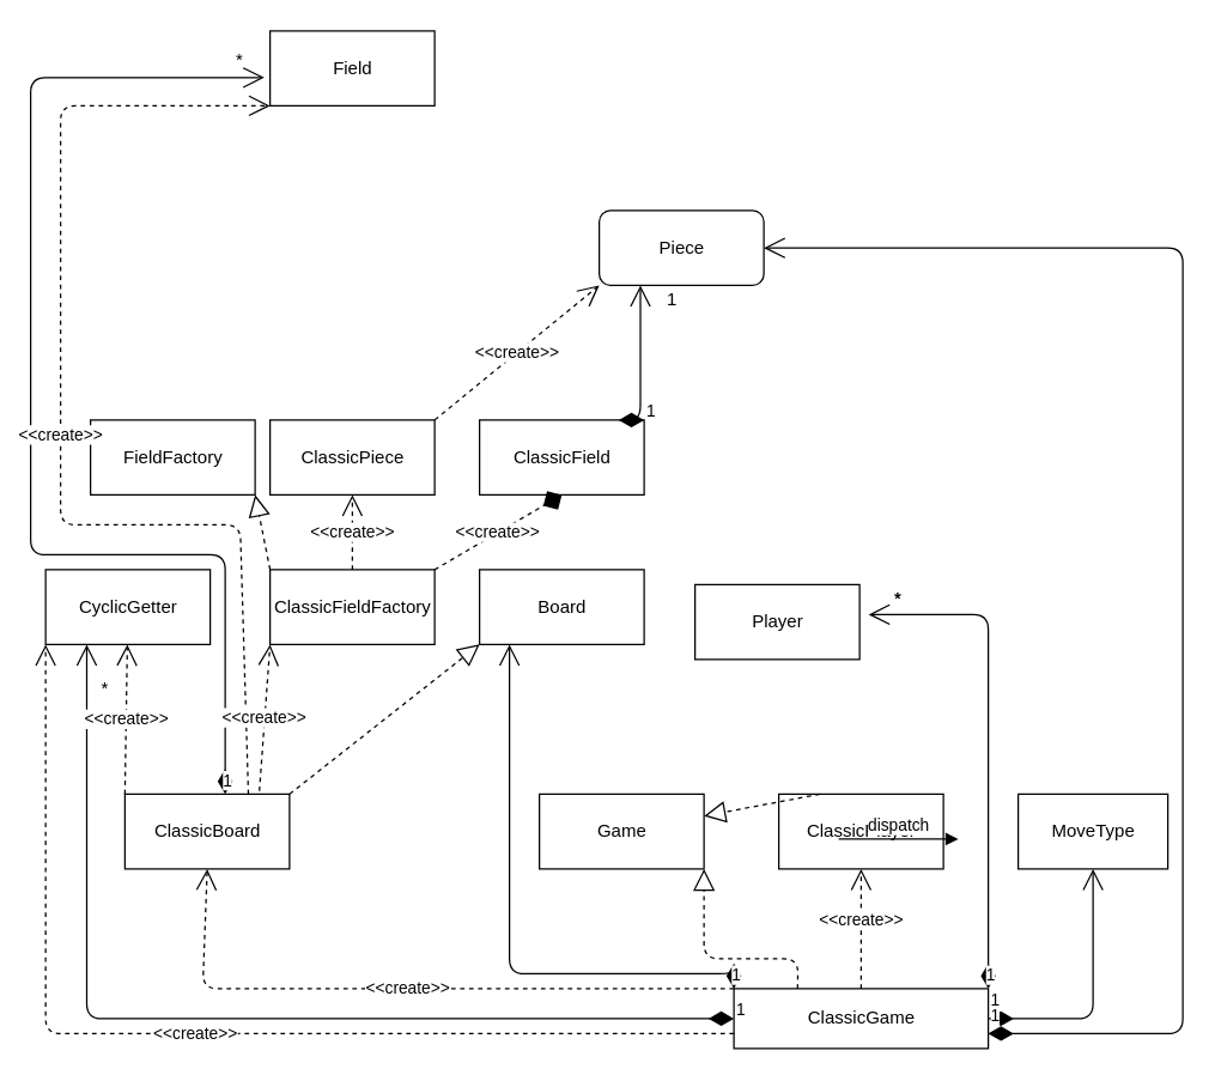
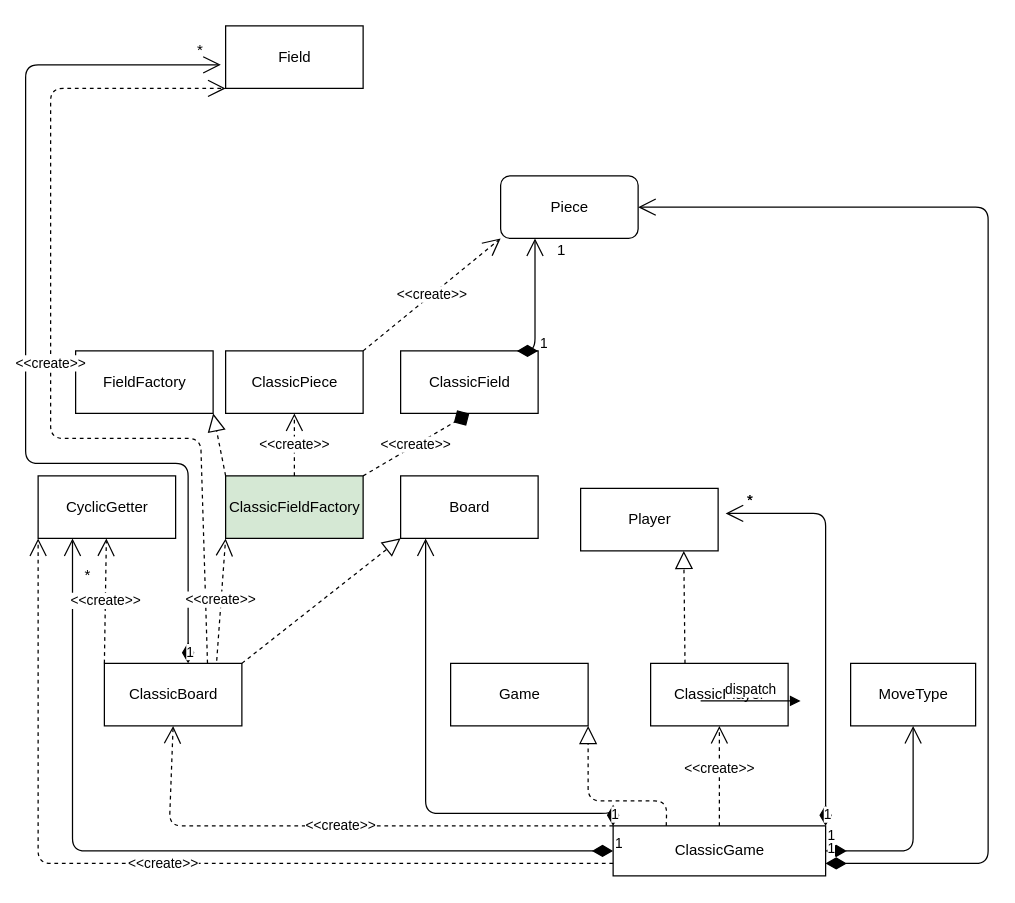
  <mxCell id="0" />
  <mxCell id="1" parent="0" />
  <mxCell id="2" value="ClassicGame" style="html=1;" vertex="1" parent="1"><mxGeometry x="490" y="660" width="170" height="40" as="geometry" /></mxCell>
  <mxCell id="3" value="MoveType" style="html=1;" vertex="1" parent="1"><mxGeometry x="680" y="530" width="100" height="50" as="geometry" /></mxCell>
  <mxCell id="4" value="1" style="endArrow=open;html=1;endSize=12;startArrow=diamondThin;startSize=14;startFill=1;edgeStyle=orthogonalEdgeStyle;align=left;verticalAlign=bottom;exitX=1;exitY=0.5;exitDx=0;exitDy=0;entryX=0.5;entryY=1;entryDx=0;entryDy=0;" edge="1" parent="1" source="2" target="3"><mxGeometry x="-1" y="3" relative="1" as="geometry"><mxPoint x="700" y="580" as="sourcePoint" /><mxPoint x="860" y="580" as="targetPoint" /></mxGeometry></mxCell>
  <mxCell id="5" value="ClassicPlayer" style="html=1;" vertex="1" parent="1"><mxGeometry x="520" y="530" width="110" height="50" as="geometry" /></mxCell>
  <mxCell id="6" value="Game" style="html=1;" vertex="1" parent="1"><mxGeometry x="360" y="530" width="110" height="50" as="geometry" /></mxCell>
  <mxCell id="7" value="&amp;lt;&amp;lt;create&amp;gt;&amp;gt;" style="endArrow=open;endSize=12;dashed=1;html=1;exitX=0.5;exitY=0;exitDx=0;exitDy=0;entryX=0.5;entryY=1;entryDx=0;entryDy=0;" edge="1" parent="1" source="2" target="5"><mxGeometry x="0.143" width="160" relative="1" as="geometry"><mxPoint x="500" y="580" as="sourcePoint" /><mxPoint x="660" y="580" as="targetPoint" /><mxPoint as="offset" /></mxGeometry></mxCell>
  <mxCell id="8" value="Player" style="html=1;" vertex="1" parent="1"><mxGeometry x="464" y="390" width="110" height="50" as="geometry" /></mxCell>
- <mxCell id="9" value="" style="endArrow=block;dashed=1;endFill=0;endSize=12;html=1;exitX=0.25;exitY=0;exitDx=0;exitDy=0;" edge="1" parent="1" source="5" target="6"><mxGeometry width="160" relative="1" as="geometry"><mxPoint x="603" y="530" as="sourcePoint" /><mxPoint x="710" y="580" as="targetPoint" /></mxGeometry></mxCell>
+ <mxCell id="9" value="" style="endArrow=block;dashed=1;endFill=0;endSize=12;html=1;entryX=0.75;entryY=1;entryDx=0;entryDy=0;exitX=0.25;exitY=0;exitDx=0;exitDy=0;" edge="1" parent="1" source="5" target="8"><mxGeometry width="160" relative="1" as="geometry"><mxPoint x="603" y="530" as="sourcePoint" /><mxPoint x="710" y="580" as="targetPoint" /></mxGeometry></mxCell>
  <mxCell id="10" value="*" style="text;html=1;strokeColor=none;fillColor=none;align=center;verticalAlign=middle;whiteSpace=wrap;rounded=0;" vertex="1" parent="1"><mxGeometry x="580" y="390" width="40" height="20" as="geometry" /></mxCell>
  <mxCell id="11" value="" style="endArrow=block;dashed=1;endFill=0;endSize=12;html=1;exitX=0.25;exitY=0;exitDx=0;exitDy=0;entryX=1;entryY=1;entryDx=0;entryDy=0;" edge="1" parent="1" source="2" target="6"><mxGeometry width="160" relative="1" as="geometry"><mxPoint x="450" y="580" as="sourcePoint" /><mxPoint x="610" y="580" as="targetPoint" /><Array as="points"><mxPoint x="533" y="640" /><mxPoint x="470" y="640" /></Array></mxGeometry></mxCell>
  <mxCell id="12" value="Board" style="html=1;" vertex="1" parent="1"><mxGeometry x="320" y="380" width="110" height="50" as="geometry" /></mxCell>
  <mxCell id="13" value="ClassicBoard" style="html=1;" vertex="1" parent="1"><mxGeometry x="83" y="530" width="110" height="50" as="geometry" /></mxCell>
- <mxCell id="14" value="ClassicFieldFactory" style="html=1;" vertex="1" parent="1"><mxGeometry x="180" y="380" width="110" height="50" as="geometry" /></mxCell>
+ <mxCell id="14" value="ClassicFieldFactory" style="html=1;fillColor=#d5e8d4;" vertex="1" parent="1"><mxGeometry x="180" y="380" width="110" height="50" as="geometry" /></mxCell>
  <mxCell id="15" value="CyclicGetter" style="html=1;" vertex="1" parent="1"><mxGeometry x="30" y="380" width="110" height="50" as="geometry" /></mxCell>
  <mxCell id="16" value="Piece" style="html=1;rounded=1;" vertex="1" parent="1"><mxGeometry x="400" y="140" width="110" height="50" as="geometry" /></mxCell>
  <mxCell id="17" value="ClassicPiece" style="html=1;" vertex="1" parent="1"><mxGeometry x="180" y="280" width="110" height="50" as="geometry" /></mxCell>
  <mxCell id="18" value="ClassicField" style="html=1;" vertex="1" parent="1"><mxGeometry x="320" y="280" width="110" height="50" as="geometry" /></mxCell>
  <mxCell id="19" value="FieldFactory" style="html=1;" vertex="1" parent="1"><mxGeometry x="60" y="280" width="110" height="50" as="geometry" /></mxCell>
  <mxCell id="20" value="Field" style="html=1;" vertex="1" parent="1"><mxGeometry x="180" y="20" width="110" height="50" as="geometry" /></mxCell>
  <mxCell id="21" value="&amp;lt;&amp;lt;create&amp;gt;&amp;gt;" style="endArrow=open;endSize=12;dashed=1;html=1;exitX=0;exitY=0.75;exitDx=0;exitDy=0;entryX=0;entryY=1;entryDx=0;entryDy=0;" edge="1" parent="1" source="2" target="15"><mxGeometry width="160" relative="1" as="geometry"><mxPoint x="120" y="700" as="sourcePoint" /><mxPoint x="280" y="700" as="targetPoint" /><Array as="points"><mxPoint x="30" y="690" /></Array></mxGeometry></mxCell>
  <mxCell id="22" value="1" style="endArrow=open;html=1;endSize=12;startArrow=diamondThin;startSize=14;startFill=1;edgeStyle=orthogonalEdgeStyle;align=left;verticalAlign=bottom;entryX=0.25;entryY=1;entryDx=0;entryDy=0;exitX=0;exitY=0.5;exitDx=0;exitDy=0;" edge="1" parent="1" source="2" target="15"><mxGeometry x="-1" y="3" relative="1" as="geometry"><mxPoint x="420" y="660" as="sourcePoint" /><mxPoint x="260" y="760" as="targetPoint" /></mxGeometry></mxCell>
  <mxCell id="23" value="*" style="text;html=1;strokeColor=none;fillColor=none;align=center;verticalAlign=middle;whiteSpace=wrap;rounded=0;" vertex="1" parent="1"><mxGeometry x="580" y="390" width="40" height="20" as="geometry" /></mxCell>
  <mxCell id="24" value="*" style="text;html=1;strokeColor=none;fillColor=none;align=center;verticalAlign=middle;whiteSpace=wrap;rounded=0;" vertex="1" parent="1"><mxGeometry x="50" y="450" width="40" height="20" as="geometry" /></mxCell>
  <mxCell id="25" value="&amp;lt;&amp;lt;create&amp;gt;&amp;gt;" style="endArrow=open;endSize=12;dashed=1;html=1;exitX=0;exitY=0;exitDx=0;exitDy=0;entryX=0.5;entryY=1;entryDx=0;entryDy=0;" edge="1" parent="1" source="2" target="13"><mxGeometry width="160" relative="1" as="geometry"><mxPoint x="250" y="670" as="sourcePoint" /><mxPoint x="410" y="670" as="targetPoint" /><Array as="points"><mxPoint x="135" y="660" /></Array></mxGeometry></mxCell>
  <mxCell id="26" value="1" style="endArrow=open;html=1;endSize=12;startArrow=diamondThin;startSize=14;startFill=1;edgeStyle=orthogonalEdgeStyle;align=left;verticalAlign=bottom;exitX=0;exitY=0;exitDx=0;exitDy=0;" edge="1" parent="1" source="2"><mxGeometry x="-1" y="3" relative="1" as="geometry"><mxPoint x="520" y="760" as="sourcePoint" /><mxPoint x="340" y="430" as="targetPoint" /><Array as="points"><mxPoint x="490" y="650" /><mxPoint x="340" y="650" /><mxPoint x="340" y="430" /></Array></mxGeometry></mxCell>
  <mxCell id="27" value="1" style="endArrow=open;html=1;endSize=12;startArrow=diamondThin;startSize=14;startFill=1;edgeStyle=orthogonalEdgeStyle;align=left;verticalAlign=bottom;exitX=1;exitY=0;exitDx=0;exitDy=0;entryX=0;entryY=1;entryDx=0;entryDy=0;" edge="1" parent="1" source="2" target="23"><mxGeometry x="-1" y="3" relative="1" as="geometry"><mxPoint x="620" y="470" as="sourcePoint" /><mxPoint x="660" y="510" as="targetPoint" /><Array as="points"><mxPoint x="660" y="410" /></Array></mxGeometry></mxCell>
  <mxCell id="28" value="&amp;lt;&amp;lt;create&amp;gt;&amp;gt;" style="endArrow=open;endSize=12;dashed=1;html=1;exitX=0;exitY=0;exitDx=0;exitDy=0;" edge="1" parent="1" source="13" target="15"><mxGeometry width="160" relative="1" as="geometry"><mxPoint x="110" y="550" as="sourcePoint" /><mxPoint x="270" y="550" as="targetPoint" /></mxGeometry></mxCell>
  <mxCell id="29" value="1" style="text;html=1;strokeColor=none;fillColor=none;align=center;verticalAlign=middle;whiteSpace=wrap;rounded=0;" vertex="1" parent="1"><mxGeometry x="429" y="190" width="40" height="20" as="geometry" /></mxCell>
  <mxCell id="30" value="1" style="endArrow=open;html=1;endSize=12;startArrow=diamondThin;startSize=14;startFill=1;edgeStyle=orthogonalEdgeStyle;align=left;verticalAlign=bottom;entryX=-0.035;entryY=0.623;entryDx=0;entryDy=0;entryPerimeter=0;" edge="1" parent="1" target="20"><mxGeometry x="-1" y="3" relative="1" as="geometry"><mxPoint x="150" y="530" as="sourcePoint" /><mxPoint x="270" y="470" as="targetPoint" /><Array as="points"><mxPoint x="150" y="370" /><mxPoint x="20" y="370" /><mxPoint x="20" y="51" /></Array></mxGeometry></mxCell>
  <mxCell id="31" value="&amp;lt;&amp;lt;create&amp;gt;&amp;gt;" style="endArrow=open;endSize=12;dashed=1;html=1;exitX=0.75;exitY=0;exitDx=0;exitDy=0;entryX=0;entryY=1;entryDx=0;entryDy=0;" edge="1" parent="1" source="13" target="20"><mxGeometry width="160" relative="1" as="geometry"><mxPoint x="80" y="380" as="sourcePoint" /><mxPoint x="240" y="380" as="targetPoint" /><Array as="points"><mxPoint x="160" y="350" /><mxPoint x="40" y="350" /><mxPoint x="40" y="70" /></Array></mxGeometry></mxCell>
  <mxCell id="32" value="&amp;lt;&amp;lt;create&amp;gt;&amp;gt;" style="endArrow=open;endSize=12;dashed=1;html=1;exitX=0.817;exitY=-0.043;exitDx=0;exitDy=0;exitPerimeter=0;entryX=0;entryY=1;entryDx=0;entryDy=0;" edge="1" parent="1" source="13" target="14"><mxGeometry width="160" relative="1" as="geometry"><mxPoint x="160" y="480" as="sourcePoint" /><mxPoint x="320" y="480" as="targetPoint" /></mxGeometry></mxCell>
  <mxCell id="33" value="" style="endArrow=block;dashed=1;endFill=0;endSize=12;html=1;exitX=1;exitY=0;exitDx=0;exitDy=0;entryX=0;entryY=1;entryDx=0;entryDy=0;" edge="1" parent="1" source="13" target="12"><mxGeometry width="160" relative="1" as="geometry"><mxPoint x="160" y="480" as="sourcePoint" /><mxPoint x="320" y="480" as="targetPoint" /></mxGeometry></mxCell>
  <mxCell id="34" value="&amp;lt;&amp;lt;create&amp;gt;&amp;gt;" style="endArrow=open;endSize=12;dashed=1;html=1;exitX=0.5;exitY=0;exitDx=0;exitDy=0;entryX=0.5;entryY=1;entryDx=0;entryDy=0;" edge="1" parent="1" source="14" target="17"><mxGeometry width="160" relative="1" as="geometry"><mxPoint x="-20" y="520" as="sourcePoint" /><mxPoint x="140" y="520" as="targetPoint" /></mxGeometry></mxCell>
  <mxCell id="35" value="" style="endArrow=block;dashed=1;endFill=0;endSize=12;html=1;exitX=0;exitY=0;exitDx=0;exitDy=0;entryX=1;entryY=1;entryDx=0;entryDy=0;" edge="1" parent="1" source="14" target="19"><mxGeometry width="160" relative="1" as="geometry"><mxPoint x="140" y="480" as="sourcePoint" /><mxPoint x="300" y="480" as="targetPoint" /></mxGeometry></mxCell>
  <mxCell id="36" value="&amp;lt;&amp;lt;create&amp;gt;&amp;gt;" style="endArrow=diamond;endSize=12;dashed=1;html=1;exitX=1;exitY=0;exitDx=0;exitDy=0;entryX=0.5;entryY=1;entryDx=0;entryDy=0;" edge="1" parent="1" source="14" target="18"><mxGeometry width="160" relative="1" as="geometry"><mxPoint x="220" y="480" as="sourcePoint" /><mxPoint x="380" y="480" as="targetPoint" /></mxGeometry></mxCell>
  <mxCell id="37" value="dispatch" style="html=1;verticalAlign=bottom;endArrow=block;" edge="1" parent="1"><mxGeometry width="80" relative="1" as="geometry"><mxPoint x="560" y="560" as="sourcePoint" /><mxPoint x="640" y="560" as="targetPoint" /></mxGeometry></mxCell>
  <mxCell id="38" value="1" style="endArrow=open;html=1;endSize=12;startArrow=diamondThin;startSize=14;startFill=1;edgeStyle=orthogonalEdgeStyle;align=left;verticalAlign=bottom;entryX=1;entryY=0.5;entryDx=0;entryDy=0;" edge="1" parent="1" target="16"><mxGeometry x="-1" y="3" relative="1" as="geometry"><mxPoint x="660" y="690" as="sourcePoint" /><mxPoint x="820" y="690" as="targetPoint" /><Array as="points"><mxPoint x="790" y="690" /><mxPoint x="790" y="165" /></Array></mxGeometry></mxCell>
  <mxCell id="39" value="*" style="text;html=1;strokeColor=none;fillColor=none;align=center;verticalAlign=middle;whiteSpace=wrap;rounded=0;" vertex="1" parent="1"><mxGeometry x="140" y="30" width="40" height="20" as="geometry" /></mxCell>
  <mxCell id="40" value="&amp;lt;&amp;lt;create&amp;gt;&amp;gt;" style="endArrow=open;endSize=12;dashed=1;html=1;exitX=1;exitY=0;exitDx=0;exitDy=0;entryX=0;entryY=1;entryDx=0;entryDy=0;" edge="1" parent="1" source="17" target="16"><mxGeometry width="160" relative="1" as="geometry"><mxPoint x="190" y="370" as="sourcePoint" /><mxPoint x="350" y="370" as="targetPoint" /></mxGeometry></mxCell>
  <mxCell id="41" value="1" style="endArrow=open;html=1;endSize=12;startArrow=diamondThin;startSize=14;startFill=1;edgeStyle=orthogonalEdgeStyle;align=left;verticalAlign=bottom;entryX=0.25;entryY=1;entryDx=0;entryDy=0;exitX=1;exitY=0;exitDx=0;exitDy=0;" edge="1" parent="1" source="18" target="16"><mxGeometry x="-1" y="3" relative="1" as="geometry"><mxPoint x="360" y="260" as="sourcePoint" /><mxPoint x="520" y="260" as="targetPoint" /><Array as="points"><mxPoint x="430" y="280" /><mxPoint x="428" y="280" /></Array></mxGeometry></mxCell>
